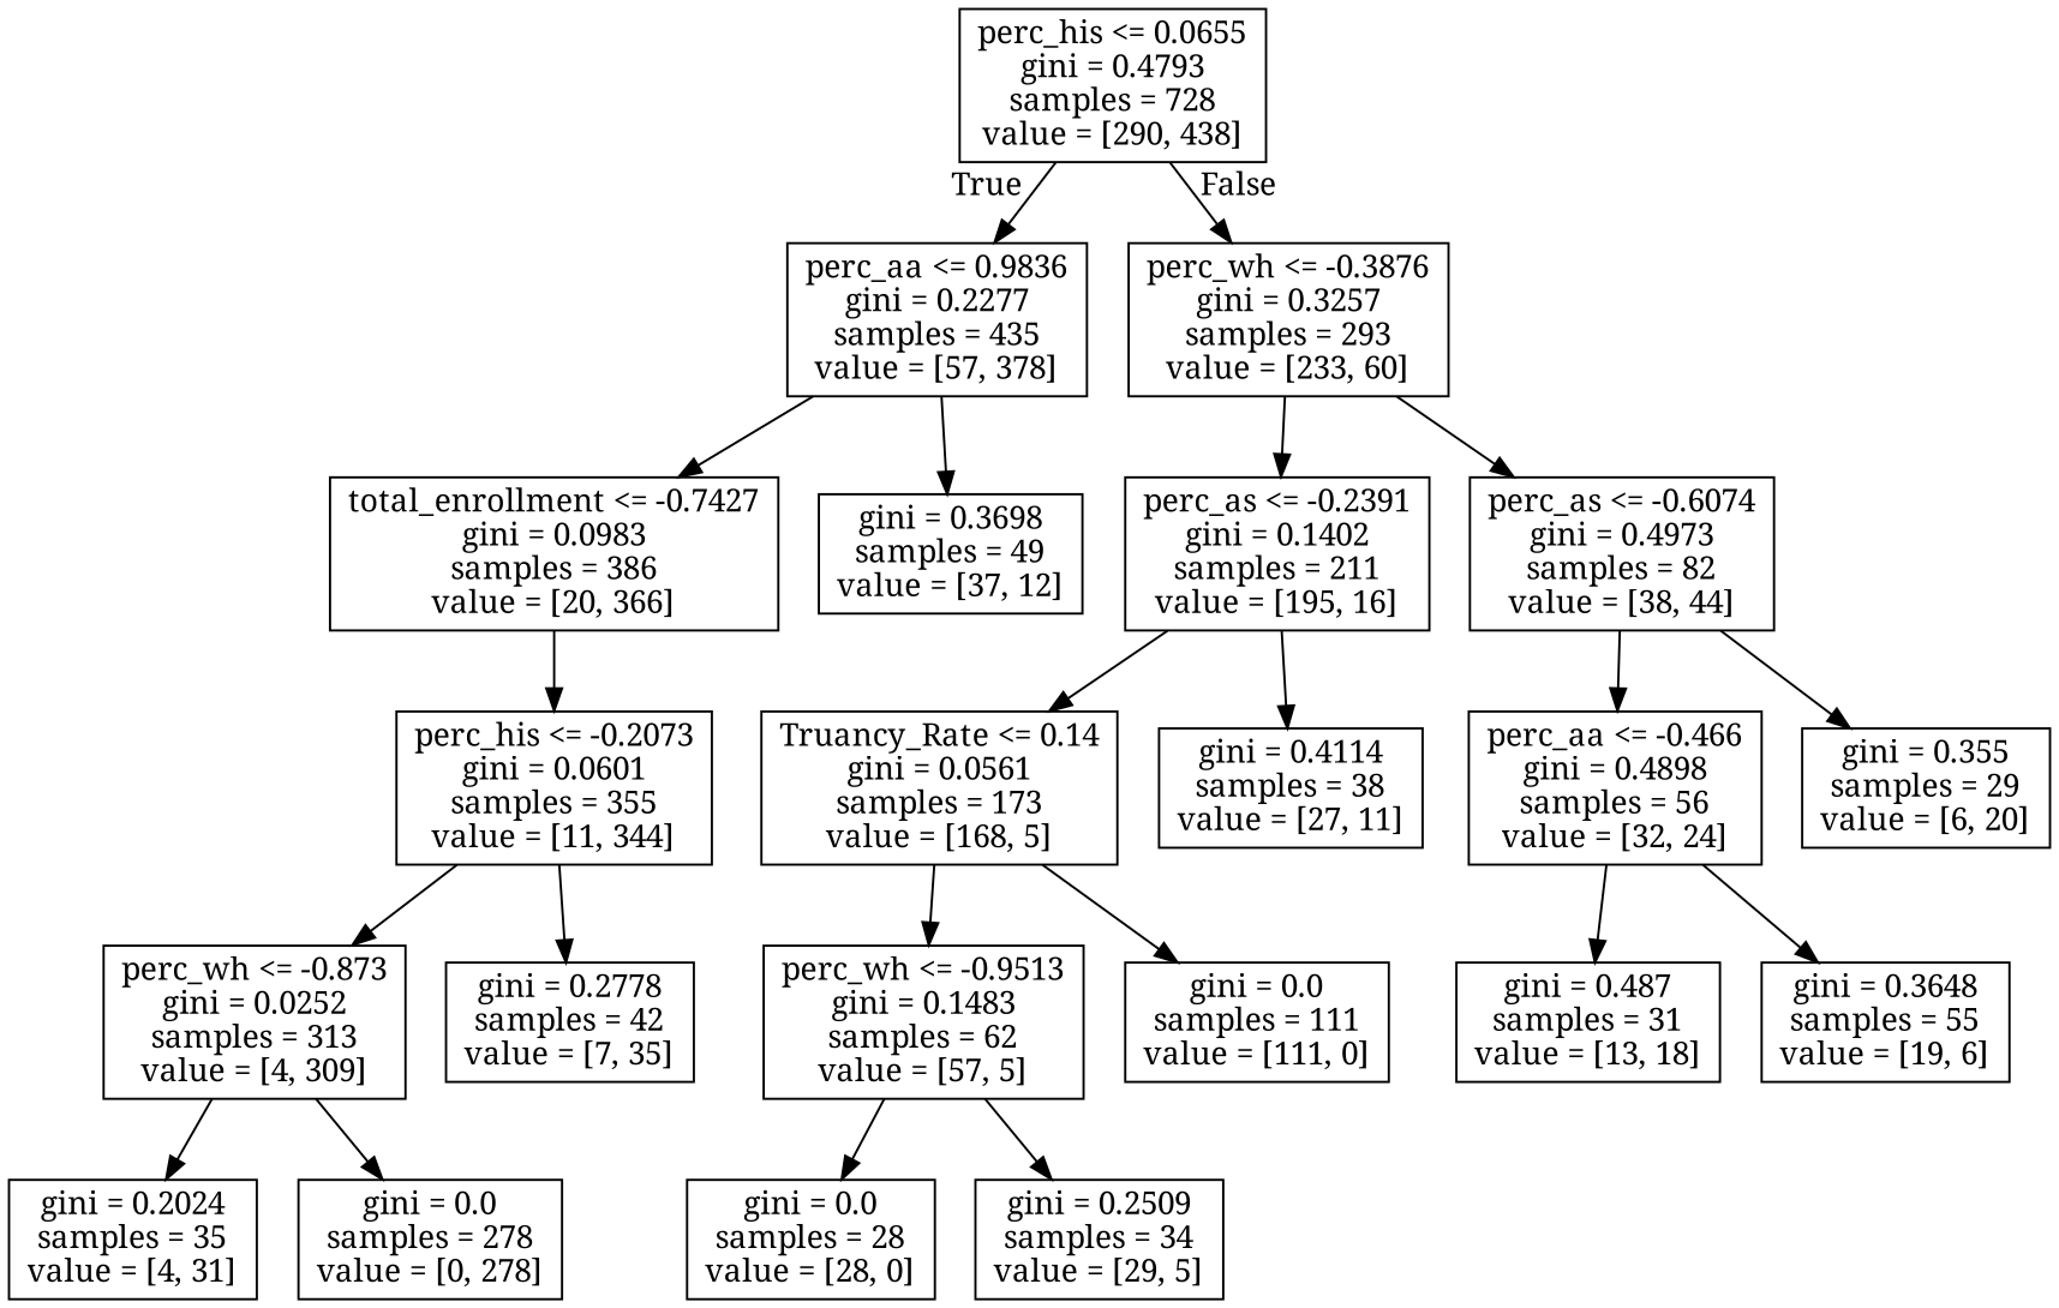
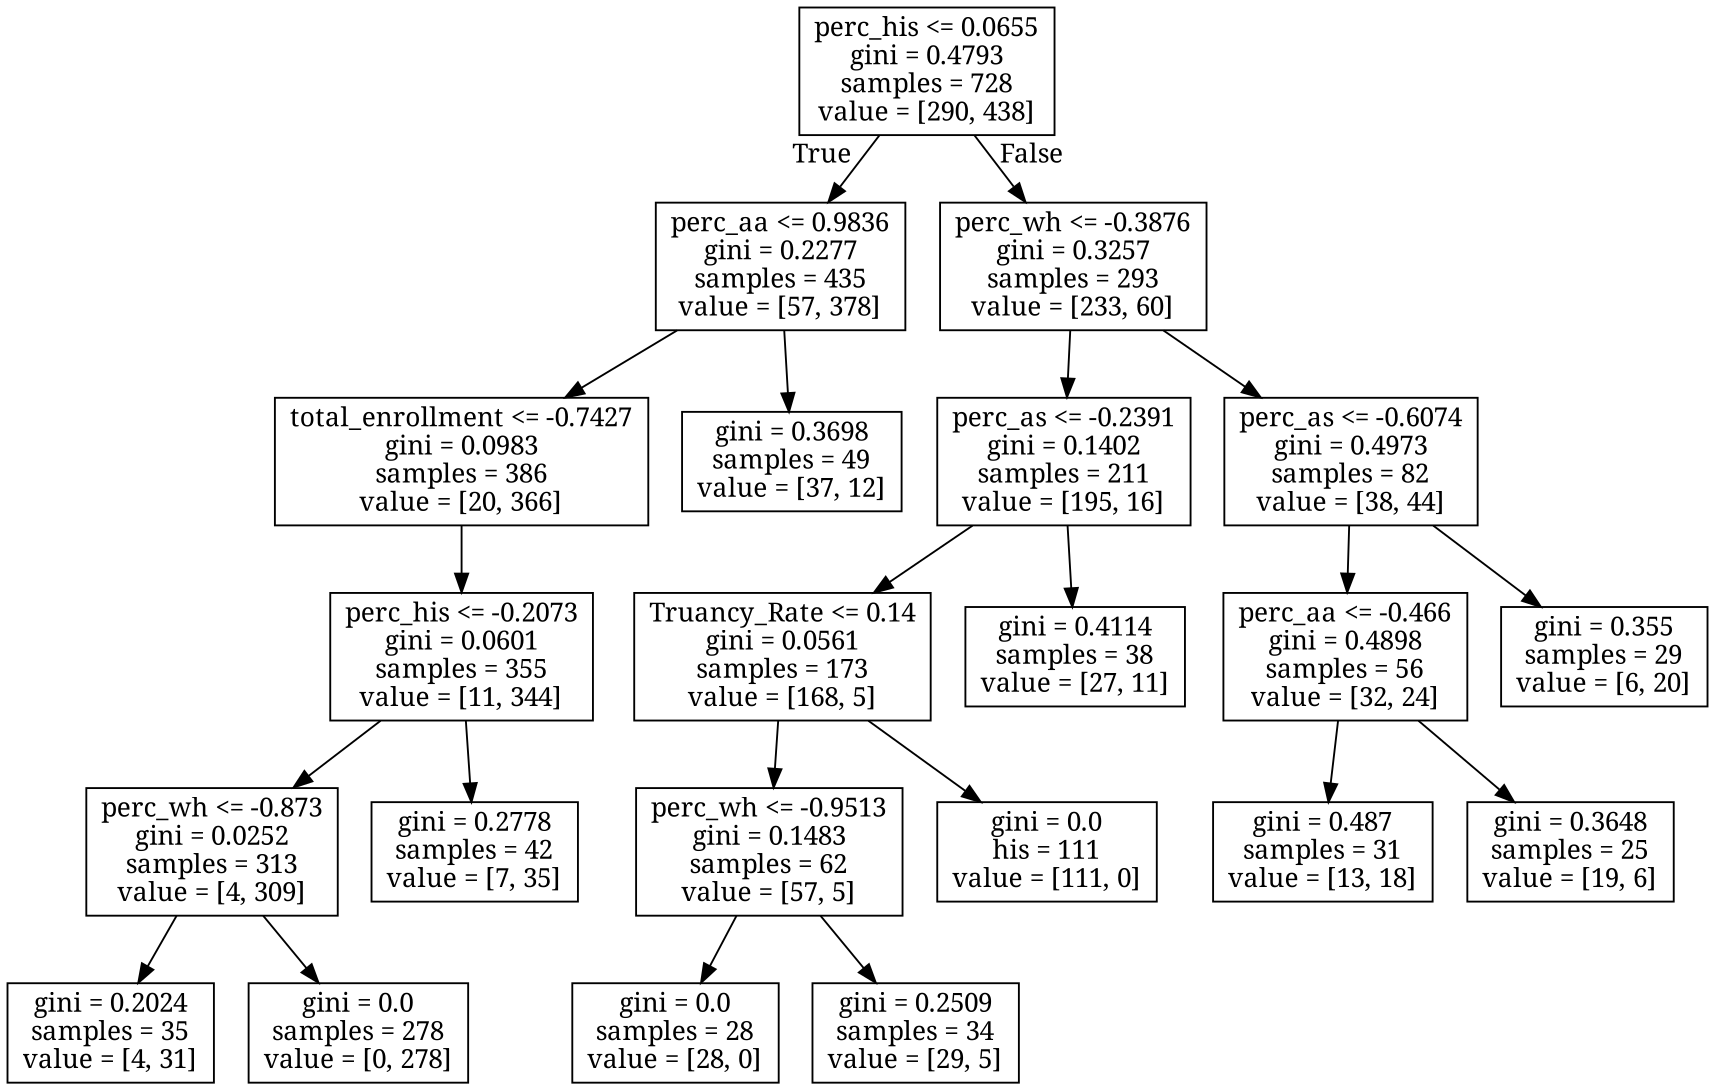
  digraph {
    fontname="Noto Serif"
    node [fontname="Noto Serif" shape=box]
    edge [fontname="Noto Serif"]
    n1 [label="perc_his <= 0.0655\ngini = 0.4793\nsamples = 728\nvalue = [290, 438]"]
    n2 [label="perc_aa <= 0.9836\ngini = 0.2277\nsamples = 435\nvalue = [57, 378]"]
    n3 [label="perc_wh <= -0.3876\ngini = 0.3257\nsamples = 293\nvalue = [233, 60]"]
    n4 [label="total_enrollment <= -0.7427\ngini = 0.0983\nsamples = 386\nvalue = [20, 366]"]
    n5 [label="gini = 0.3698\nsamples = 49\nvalue = [37, 12]"]
    n6 [label="perc_as <= -0.2391\ngini = 0.1402\nsamples = 211\nvalue = [195, 16]"]
    n7 [label="perc_as <= -0.6074\ngini = 0.4973\nsamples = 82\nvalue = [38, 44]"]
    n8 [label="perc_his <= -0.2073\ngini = 0.0601\nsamples = 355\nvalue = [11, 344]"]
    n9 [label="perc_wh <= -0.873\ngini = 0.0252\nsamples = 313\nvalue = [4, 309]"]
    n10 [label="gini = 0.2778\nsamples = 42\nvalue = [7, 35]"]
    n11 [label="gini = 0.2024\nsamples = 35\nvalue = [4, 31]"]
    n12 [label="gini = 0.0\nsamples = 278\nvalue = [0, 278]"]
    n13 [label="Truancy_Rate <= 0.14\ngini = 0.0561\nsamples = 173\nvalue = [168, 5]"]
    n14 [label="gini = 0.4114\nsamples = 38\nvalue = [27, 11]"]
    n15 [label="perc_aa <= -0.466\ngini = 0.4898\nsamples = 56\nvalue = [32, 24]"]
    n16 [label="gini = 0.355\nsamples = 29\nvalue = [6, 20]"]
    n17 [label="perc_wh <= -0.9513\ngini = 0.1483\nsamples = 62\nvalue = [57, 5]"]
-   n18 [label="gini = 0.0\nsamples = 111\nvalue = [111, 0]"]
+   n18 [label="gini = 0.0\nhis = 111\nvalue = [111, 0]"]
    n19 [label="gini = 0.0\nsamples = 28\nvalue = [28, 0]"]
    n20 [label="gini = 0.2509\nsamples = 34\nvalue = [29, 5]"]
    n21 [label="gini = 0.487\nsamples = 31\nvalue = [13, 18]"]
-   n22 [label="gini = 0.3648\nsamples = 55\nvalue = [19, 6]"]
+   n22 [label="gini = 0.3648\nsamples = 25\nvalue = [19, 6]"]
    n1 -> n2 [headlabel=True labelangle=45 labeldistance=2.5]
    n1 -> n3 [headlabel=False labelangle=-45 labeldistance=2.5]
    n2 -> n4
    n2 -> n5
    n3 -> n6
    n3 -> n7
    n4 -> n8
    n6 -> n13
    n6 -> n14
    n7 -> n15
    n7 -> n16
    n8 -> n9
    n8 -> n10
    n9 -> n11
    n9 -> n12
    n13 -> n17
    n13 -> n18
    n15 -> n21
    n15 -> n22
    n17 -> n19
    n17 -> n20
  }
